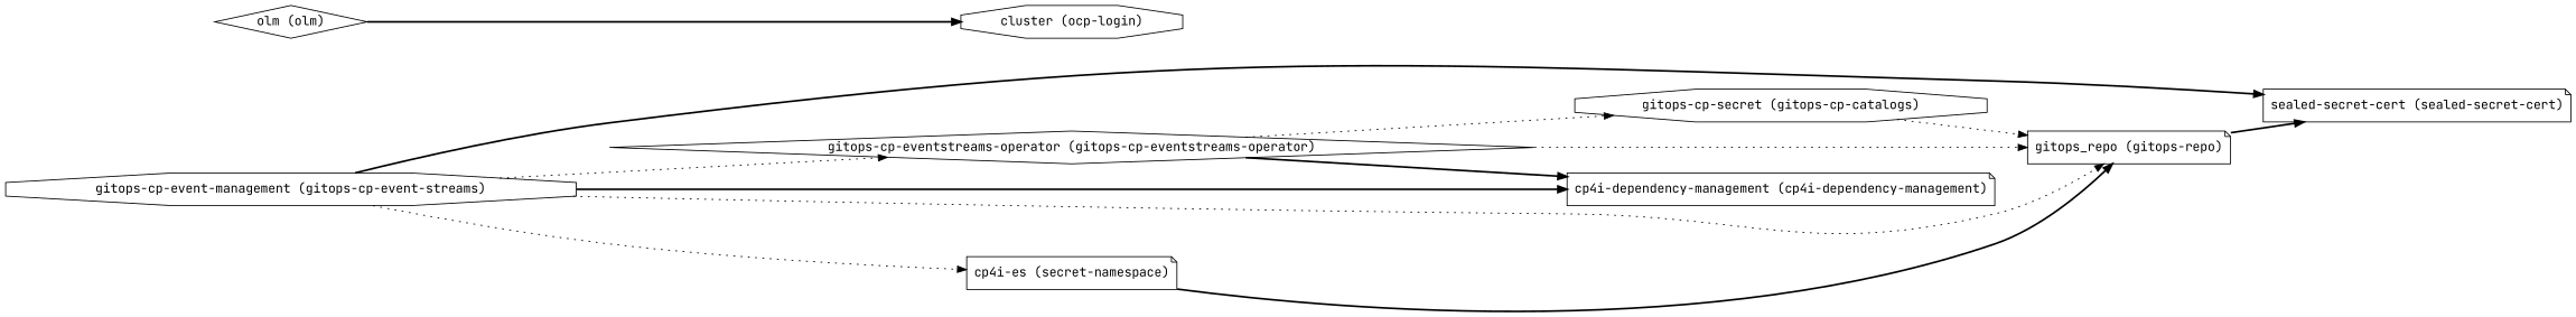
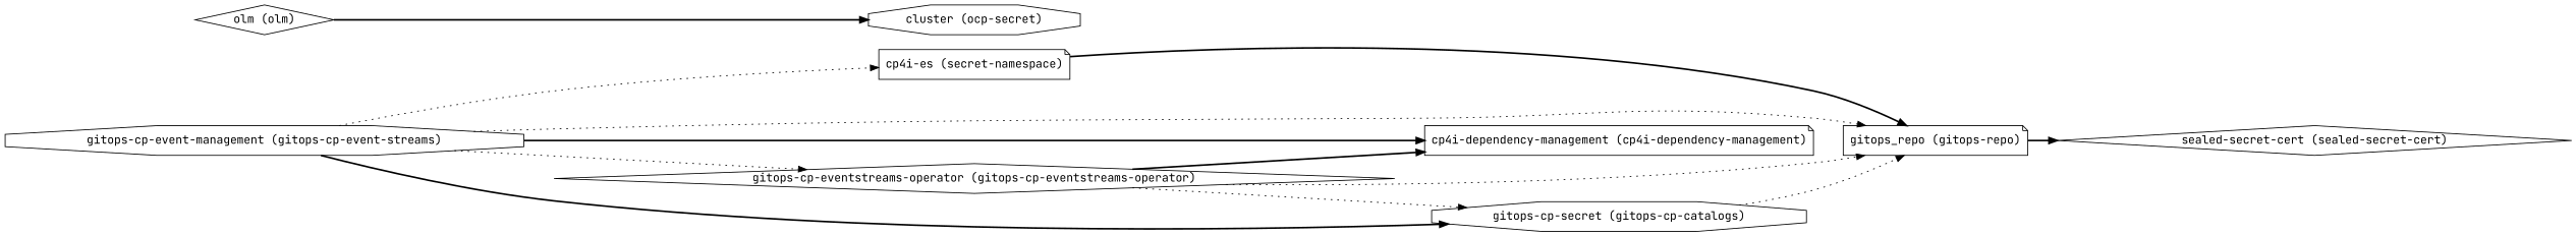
  digraph {
    fontname="JetBrains Mono"
    rankdir=LR
    node [fontname="JetBrains Mono" shape=note]
    edge [fontname="JetBrains Mono" style=dotted]
    n1 [label="gitops-cp-secret (gitops-cp-catalogs)" shape=octagon]
    "gitops_repo (gitops-repo)"
-   "sealed-secret-cert (sealed-secret-cert)"
+   "sealed-secret-cert (sealed-secret-cert)" [shape=diamond]
    n4 [label="gitops-cp-event-management (gitops-cp-event-streams)" shape=octagon]
    "cp4i-dependency-management (cp4i-dependency-management)"
    n6 [label="cp4i-es (secret-namespace)"]
    "gitops-cp-eventstreams-operator (gitops-cp-eventstreams-operator)" [shape=diamond]
    "olm (olm)" [shape=diamond]
-   "cluster (ocp-login)" [shape=octagon]
+   "cluster (ocp-login)" [shape=octagon label="cluster (ocp-secret)"]
    n1 -> "gitops_repo (gitops-repo)"
    "gitops_repo (gitops-repo)" -> "sealed-secret-cert (sealed-secret-cert)" [style=bold]
-   n4 -> "sealed-secret-cert (sealed-secret-cert)" [style=bold]
+   n4 -> n1 [style=bold]
    n4 -> "gitops_repo (gitops-repo)"
    n4 -> "cp4i-dependency-management (cp4i-dependency-management)" [style=bold]
    n4 -> n6
    n4 -> "gitops-cp-eventstreams-operator (gitops-cp-eventstreams-operator)"
    n6 -> "gitops_repo (gitops-repo)" [style=bold]
    "gitops-cp-eventstreams-operator (gitops-cp-eventstreams-operator)" -> n1
    "gitops-cp-eventstreams-operator (gitops-cp-eventstreams-operator)" -> "gitops_repo (gitops-repo)"
    "gitops-cp-eventstreams-operator (gitops-cp-eventstreams-operator)" -> "cp4i-dependency-management (cp4i-dependency-management)" [style=bold]
    "olm (olm)" -> "cluster (ocp-login)" [style=bold]
  }
